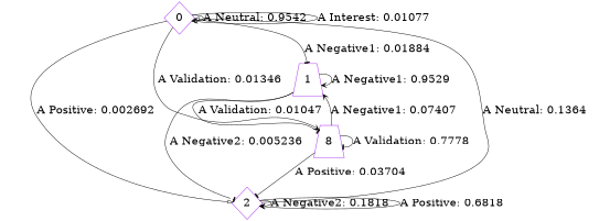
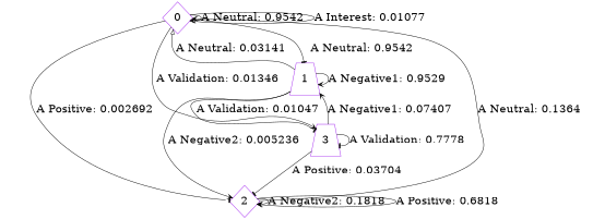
  digraph {
    node [color=purple fontsize=24 shape=diamond]
    edge [arrowhead=vee fontsize=24]
    0
    1 [shape=trapezium]
    2
-   3 [shape=trapezium label=8]
+   3 [shape=trapezium]
    0 -> 0 [label="A Neutral: 0.9542   "]
    0 -> 0 [arrowhead=onormal label="A Interest: 0.01077  "]
-   0 -> 1 [arrowhead=tee label="A Negative1: 0.01884  "]
-   0 -> 2 [arrowhead=onormal label="A Positive: 0.002692  "]
+   0 -> 1 [arrowhead=tee label="A Neutral: 0.9542   "]
+   0 -> 2 [arrowhead=tee label="A Positive: 0.002692  "]
    0 -> 3 [label="A Validation: 0.01346  "]
+   1 -> 0 [arrowhead=onormal label="A Neutral: 0.03141  "]
    1 -> 1 [label="A Negative1: 0.9529   "]
-   1 -> 2 [arrowhead=tee label="A Negative2: 0.005236  "]
+   1 -> 2 [label="A Negative2: 0.005236  "]
    1 -> 3 [arrowhead=tee label="A Validation: 0.01047  "]
-   2 -> 0 [arrowhead=onormal label="A Neutral: 0.1364   "]
+   2 -> 0 [label="A Neutral: 0.1364   "]
    2 -> 2 [label="A Negative2: 0.1818   "]
    2 -> 2 [label="A Positive: 0.6818   "]
    3 -> 1 [label="A Negative1: 0.07407  "]
    3 -> 2 [arrowhead=tee label="A Positive: 0.03704  "]
    3 -> 3 [arrowhead=tee label="A Validation: 0.7778   "]
  }
